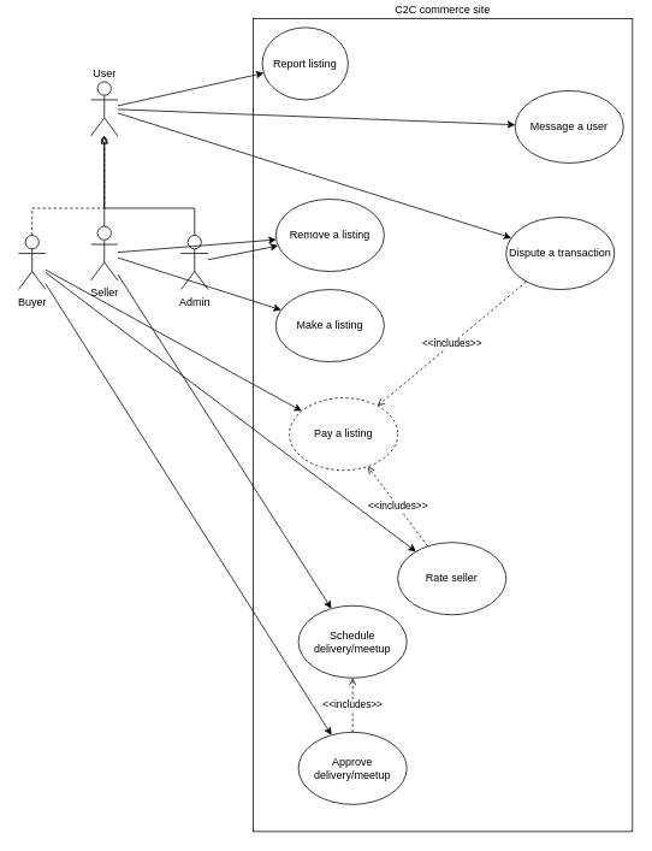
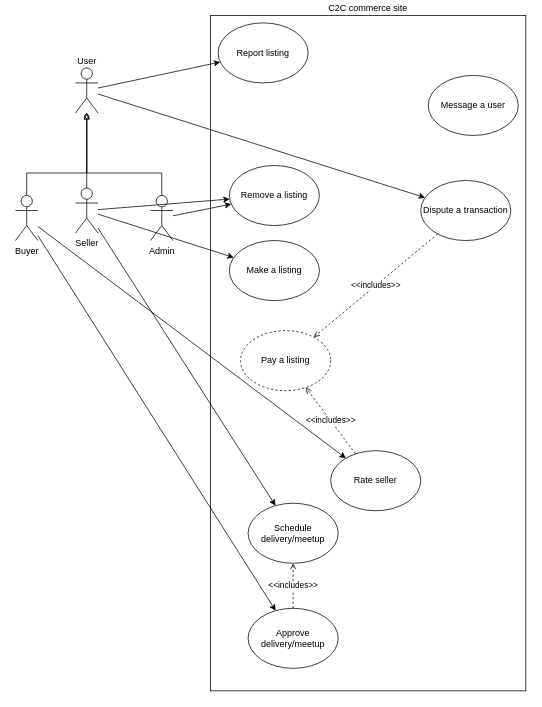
  <mxCell id="0" />
  <mxCell id="1" parent="0" />
  <mxCell id="2" value="C2C commerce site" style="rounded=0;whiteSpace=wrap;html=1;labelPosition=center;verticalLabelPosition=top;align=center;verticalAlign=bottom;" vertex="1" parent="1"><mxGeometry x="280" width="420" height="900" as="geometry" y="20" /></mxCell>
  <mxCell id="3" style="rounded=0;orthogonalLoop=1;jettySize=auto;html=1;" edge="1" parent="1" source="6" target="12"><mxGeometry relative="1" as="geometry" /></mxCell>
- <mxCell id="4" style="rounded=0;orthogonalLoop=1;jettySize=auto;html=1;" edge="1" parent="1" source="6" target="23"><mxGeometry relative="1" as="geometry" /></mxCell>
  <mxCell id="5" style="rounded=0;orthogonalLoop=1;jettySize=auto;html=1;" edge="1" parent="1" source="6" target="26"><mxGeometry relative="1" as="geometry" /></mxCell>
  <mxCell id="6" value="User" style="shape=umlActor;verticalLabelPosition=top;verticalAlign=bottom;html=1;outlineConnect=0;spacingBottom=0;spacing=2;spacingRight=0;spacingTop=0;labelPosition=center;align=center;" vertex="1" parent="1"><mxGeometry x="100" y="90" width="30" height="60" as="geometry" /></mxCell>
  <mxCell id="7" value="" style="edgeStyle=orthogonalEdgeStyle;rounded=0;orthogonalLoop=1;jettySize=auto;html=1;endArrow=block;endFill=0;strokeWidth=1;jumpStyle=none;jumpSize=17;spacingTop=0;spacingBottom=0;spacing=8;" edge="1" parent="1" source="9" target="6"><mxGeometry relative="1" as="geometry"><mxPoint x="30" y="260" as="targetPoint" /><Array as="points"><mxPoint x="215" y="230" /><mxPoint x="115" y="230" /></Array></mxGeometry></mxCell>
  <mxCell id="8" style="rounded=0;orthogonalLoop=1;jettySize=auto;html=1;" edge="1" parent="1" source="9" target="11"><mxGeometry relative="1" as="geometry" /></mxCell>
  <mxCell id="9" value="Admin" style="shape=umlActor;verticalLabelPosition=bottom;verticalAlign=top;html=1;outlineConnect=0;" vertex="1" parent="1"><mxGeometry x="200" y="260" width="30" height="60" as="geometry" /></mxCell>
  <mxCell id="10" value="Make a listing&lt;span style=&quot;color: rgba(0, 0, 0, 0); font-family: monospace; font-size: 0px; text-align: start; text-wrap-mode: nowrap;&quot;&gt;%3CmxGraphModel%3E%3Croot%3E%3CmxCell%20id%3D%220%22%2F%3E%3CmxCell%20id%3D%221%22%20parent%3D%220%22%2F%3E%3CmxCell%20id%3D%222%22%20value%3D%22User%22%20style%3D%22shape%3DumlActor%3BverticalLabelPosition%3Dbottom%3BverticalAlign%3Dtop%3Bhtml%3D1%3BoutlineConnect%3D0%3B%22%20vertex%3D%221%22%20parent%3D%221%22%3E%3CmxGeometry%20x%3D%22170%22%20y%3D%22120%22%20width%3D%2230%22%20height%3D%2260%22%20as%3D%22geometry%22%2F%3E%3C%2FmxCell%3E%3C%2Froot%3E%3C%2FmxGraphModel%3E&lt;/span&gt;" style="ellipse;whiteSpace=wrap;html=1;" vertex="1" parent="1"><mxGeometry x="305" y="320" width="120" height="80" as="geometry" /></mxCell>
  <mxCell id="11" value="Remove a listing" style="ellipse;whiteSpace=wrap;html=1;" vertex="1" parent="1"><mxGeometry x="305" y="220" width="120" height="80" as="geometry" /></mxCell>
- <mxCell id="12" value="Report listing" style="ellipse;whiteSpace=wrap;html=1;" vertex="1" parent="1"><mxGeometry x="290" y="30" width="95" height="80" as="geometry" /></mxCell>
+ <mxCell id="12" value="Report listing" style="ellipse;whiteSpace=wrap;html=1;" vertex="1" parent="1"><mxGeometry x="290" y="30" width="120" height="80" as="geometry" /></mxCell>
  <mxCell id="13" style="edgeStyle=orthogonalEdgeStyle;rounded=0;orthogonalLoop=1;jettySize=auto;html=1;endArrow=diamond;endFill=0;" edge="1" parent="1" source="17" target="6"><mxGeometry relative="1" as="geometry"><Array as="points"><mxPoint x="115" y="210" /><mxPoint x="115" y="210" /></Array></mxGeometry></mxCell>
  <mxCell id="14" style="rounded=0;orthogonalLoop=1;jettySize=auto;html=1;" edge="1" parent="1" source="17" target="10"><mxGeometry relative="1" as="geometry" /></mxCell>
  <mxCell id="15" style="rounded=0;orthogonalLoop=1;jettySize=auto;html=1;" edge="1" parent="1" source="21" target="28"><mxGeometry relative="1" as="geometry" /></mxCell>
- <mxCell id="16" style="edgeStyle=orthogonalEdgeStyle;rounded=0;orthogonalLoop=1;jettySize=auto;html=1;endArrow=block;endFill=0;dashed=1;" edge="1" parent="1" source="21" target="6"><mxGeometry relative="1" as="geometry"><Array as="points"><mxPoint x="35" y="230" /><mxPoint x="115" y="230" /></Array></mxGeometry></mxCell>
+ <mxCell id="16" style="edgeStyle=orthogonalEdgeStyle;rounded=0;orthogonalLoop=1;jettySize=auto;html=1;endArrow=block;endFill=0;" edge="1" parent="1" source="21" target="6"><mxGeometry relative="1" as="geometry"><Array as="points"><mxPoint x="35" y="230" /><mxPoint x="115" y="230" /></Array></mxGeometry></mxCell>
  <mxCell id="17" value="Seller" style="shape=umlActor;verticalLabelPosition=bottom;verticalAlign=top;html=1;outlineConnect=0;spacingBottom=0;spacing=2;spacingRight=0;spacingTop=0;labelPosition=center;align=center;" vertex="1" parent="1"><mxGeometry x="100" y="250" width="30" height="60" as="geometry" /></mxCell>
- <mxCell id="18" style="rounded=0;orthogonalLoop=1;jettySize=auto;html=1;" edge="1" parent="1" source="21" target="22"><mxGeometry relative="1" as="geometry" /></mxCell>
  <mxCell id="19" style="rounded=0;orthogonalLoop=1;jettySize=auto;html=1;" edge="1" parent="1" source="17" target="29"><mxGeometry relative="1" as="geometry" /></mxCell>
  <mxCell id="20" style="rounded=0;orthogonalLoop=1;jettySize=auto;html=1;" edge="1" parent="1" source="21" target="31"><mxGeometry relative="1" as="geometry" /></mxCell>
  <mxCell id="21" value="Buyer" style="shape=umlActor;verticalLabelPosition=bottom;verticalAlign=top;html=1;outlineConnect=0;spacingBottom=0;spacing=2;spacingRight=0;spacingTop=0;labelPosition=center;align=center;" vertex="1" parent="1"><mxGeometry x="20" y="260" width="30" height="60" as="geometry" /></mxCell>
  <mxCell id="22" value="Pay a listing" style="ellipse;whiteSpace=wrap;html=1;dashed=1;" vertex="1" parent="1"><mxGeometry x="320" y="440" width="120" height="80" as="geometry" /></mxCell>
  <mxCell id="23" value="Message a user" style="ellipse;whiteSpace=wrap;html=1;" vertex="1" parent="1"><mxGeometry x="570" y="100" width="120" height="80" as="geometry" /></mxCell>
  <mxCell id="24" style="rounded=0;orthogonalLoop=1;jettySize=auto;html=1;" edge="1" parent="1" source="17" target="11"><mxGeometry relative="1" as="geometry" /></mxCell>
  <mxCell id="25" value="&amp;lt;&amp;lt;includes&amp;gt;&amp;gt;" style="rounded=0;orthogonalLoop=1;jettySize=auto;html=1;dashed=1;endArrow=open;endFill=0;" edge="1" parent="1" source="26" target="22"><mxGeometry relative="1" as="geometry" /></mxCell>
  <mxCell id="26" value="Dispute a transaction" style="ellipse;whiteSpace=wrap;html=1;" vertex="1" parent="1"><mxGeometry x="560" y="240" width="120" height="80" as="geometry" /></mxCell>
  <mxCell id="27" value="&amp;lt;&amp;lt;includes&amp;gt;&amp;gt;" style="rounded=0;orthogonalLoop=1;jettySize=auto;html=1;dashed=1;endArrow=open;endFill=0;" edge="1" parent="1" source="28" target="22"><mxGeometry relative="1" as="geometry" /></mxCell>
  <mxCell id="28" value="Rate seller" style="ellipse;whiteSpace=wrap;html=1;" vertex="1" parent="1"><mxGeometry x="440" y="600" width="120" height="80" as="geometry" /></mxCell>
  <mxCell id="29" value="Schedule delivery/meetup" style="ellipse;whiteSpace=wrap;html=1;" vertex="1" parent="1"><mxGeometry x="330" y="670" width="120" height="80" as="geometry" /></mxCell>
  <mxCell id="30" value="&amp;lt;&amp;lt;includes&amp;gt;&amp;gt;" style="edgeStyle=orthogonalEdgeStyle;rounded=0;orthogonalLoop=1;jettySize=auto;html=1;dashed=1;endArrow=open;endFill=0;" edge="1" parent="1" source="31" target="29"><mxGeometry relative="1" as="geometry" /></mxCell>
  <mxCell id="31" value="Approve delivery/meetup" style="ellipse;whiteSpace=wrap;html=1;" vertex="1" parent="1"><mxGeometry x="330" y="810" width="120" height="80" as="geometry" /></mxCell>
